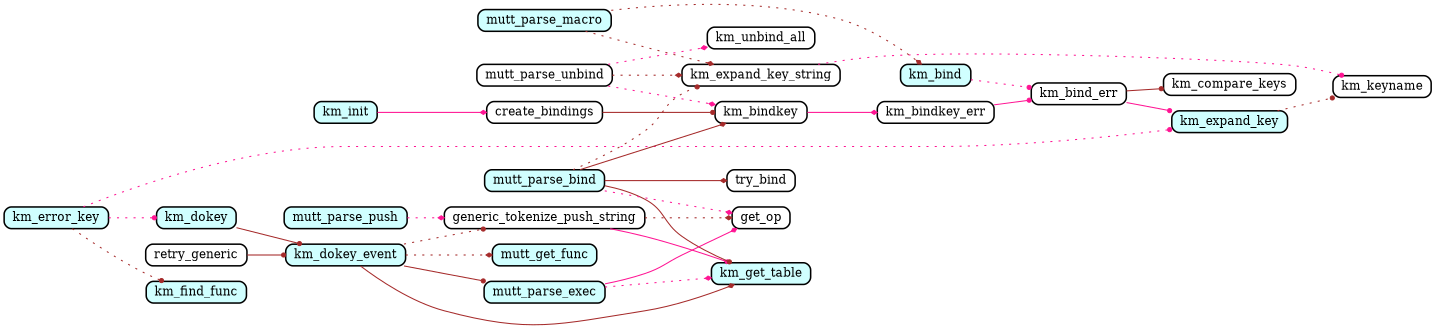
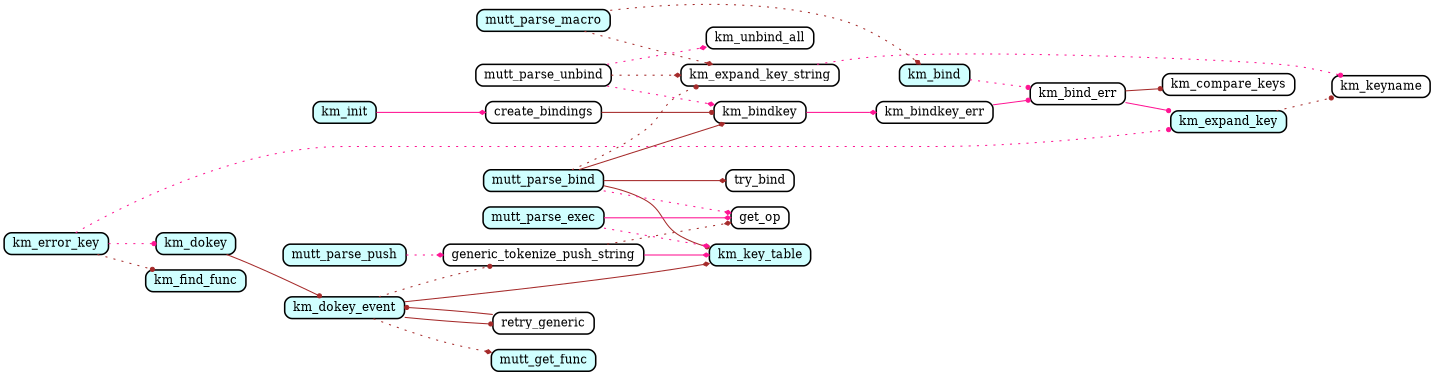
  digraph {
    compound=true
    nodesep=0.2
    rankdir=LR
    ranksep=0.5
    node [color=black fillcolor="#d0ffff" fontsize=12 penwidth=1.5 shape=Mrecord style=filled]
    edge [arrowhead=diamond arrowsize=0.5 color=brown penwidth=1.0 style=dotted]
    km_bind [height=0.2]
    km_bind_err [fillcolor="#ffffff" height=0.2]
    km_expand_key [height=0.2]
    km_compare_keys [fillcolor="#ffffff" height=0.2]
    km_dokey [height=0.2]
    km_dokey_event [height=0.2]
-   km_get_table [height=0.2]
+   km_get_table [height=0.2 label=km_key_table]
    mutt_get_func [height=0.2]
    generic_tokenize_push_string [fillcolor="#ffffff" height=0.2]
    retry_generic [fillcolor="#ffffff" height=0.2]
    get_op [fillcolor="#ffffff" height=0.2]
    km_error_key [height=0.2]
    km_find_func [height=0.2]
    km_keyname [fillcolor="#ffffff" height=0.2]
    km_init [height=0.2]
    create_bindings [fillcolor="#ffffff" height=0.2]
    km_bindkey [fillcolor="#ffffff" height=0.2]
    mutt_parse_bind [height=0.2]
    km_expand_key_string [fillcolor="#ffffff" height=0.2]
    try_bind [fillcolor="#ffffff" height=0.2]
    km_bindkey_err [fillcolor="#ffffff" height=0.2]
    mutt_parse_exec [height=0.2]
    mutt_parse_macro [height=0.2]
    mutt_parse_push [height=0.2]
    mutt_parse_unbind [fillcolor="#ffffff" height=0.2]
    km_unbind_all [fillcolor="#ffffff" height=0.2]
    km_bind -> km_bind_err [arrowhead=dot color=deeppink]
    km_bind_err -> km_expand_key [arrowhead=dot color=deeppink style=bold]
    km_bind_err -> km_compare_keys [arrowhead=dot style=bold]
    km_expand_key -> km_keyname [arrowhead=dot]
    km_dokey -> km_dokey_event [arrowhead=dot style=bold]
    km_dokey_event -> km_get_table [style=bold]
    km_dokey_event -> mutt_get_func
    km_dokey_event -> generic_tokenize_push_string [arrowhead=dot]
-   km_dokey_event -> mutt_parse_exec [arrowhead=dot style=bold]
+   km_dokey_event -> retry_generic [arrowhead=dot style=bold]
    generic_tokenize_push_string -> km_get_table [color=deeppink style=bold]
    generic_tokenize_push_string -> get_op
    retry_generic -> km_dokey_event [arrowhead=dot style=bold]
    km_error_key -> km_expand_key [arrowhead=dot color=deeppink]
    km_error_key -> km_dokey [arrowhead=dot color=deeppink]
    km_error_key -> km_find_func [arrowhead=dot]
    km_init -> create_bindings [color=deeppink style=bold]
    create_bindings -> km_bindkey [arrowhead=dot style=bold]
    km_bindkey -> km_bindkey_err [color=deeppink style=bold]
    mutt_parse_bind -> km_get_table [arrowhead=dot style=bold]
    mutt_parse_bind -> get_op [color=deeppink]
    mutt_parse_bind -> km_bindkey [style=bold]
    mutt_parse_bind -> km_expand_key_string [arrowhead=dot]
    mutt_parse_bind -> try_bind [style=bold]
    km_expand_key_string -> km_keyname [arrowhead=dot color=deeppink]
    km_bindkey_err -> km_bind_err [arrowhead=dot color=deeppink style=bold]
    mutt_parse_exec -> km_get_table [color=deeppink]
    mutt_parse_exec -> get_op [color=deeppink style=bold]
    mutt_parse_macro -> km_bind
    mutt_parse_macro -> km_expand_key_string
    mutt_parse_push -> generic_tokenize_push_string [color=deeppink]
    mutt_parse_unbind -> km_bindkey [color=deeppink]
    mutt_parse_unbind -> km_expand_key_string
    mutt_parse_unbind -> km_unbind_all [color=deeppink]
  }
